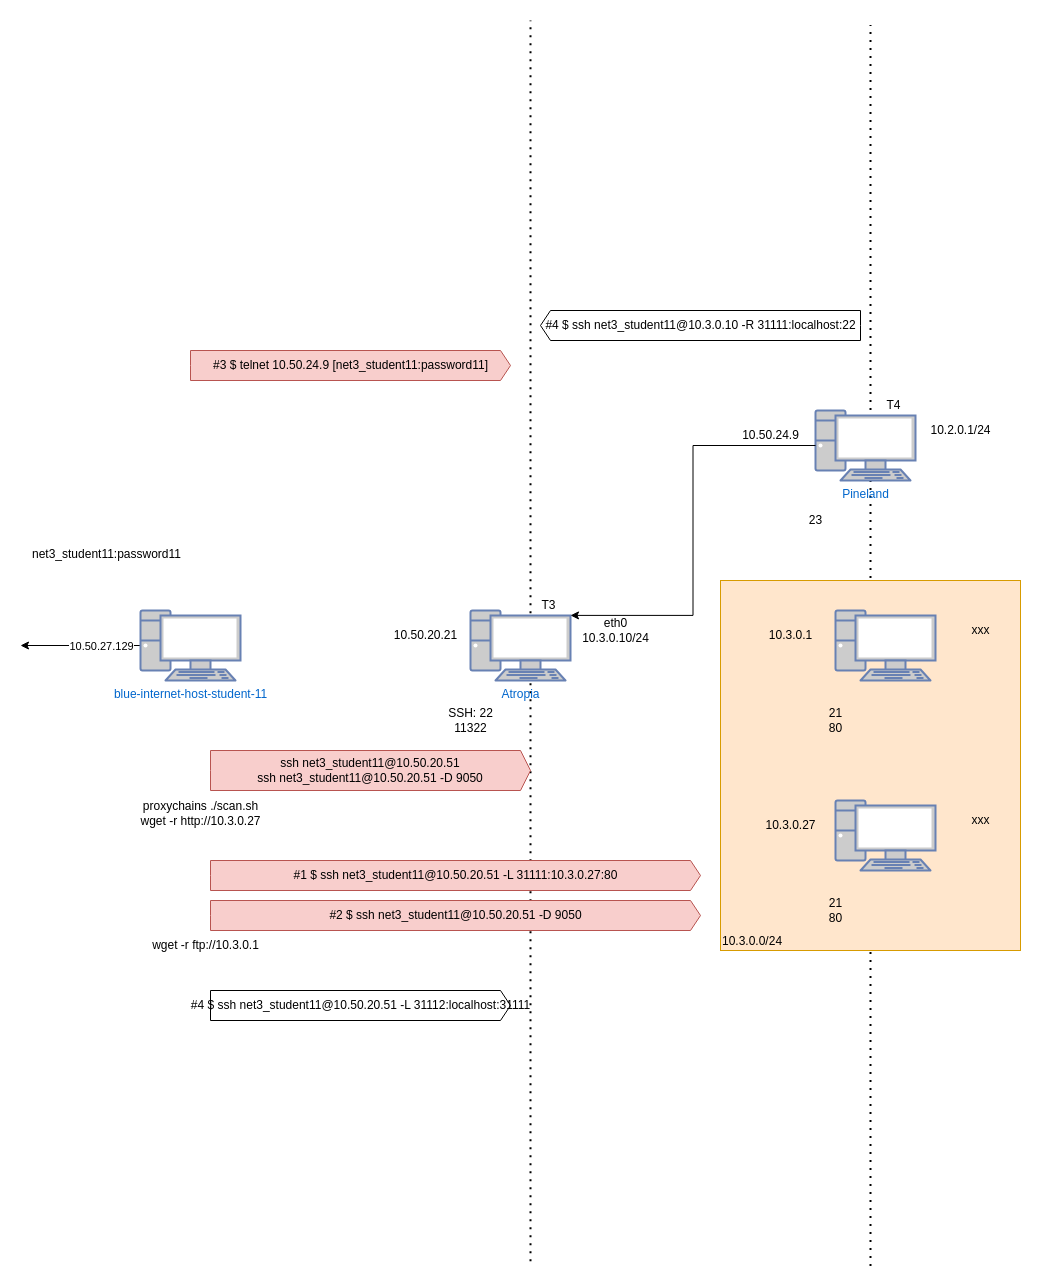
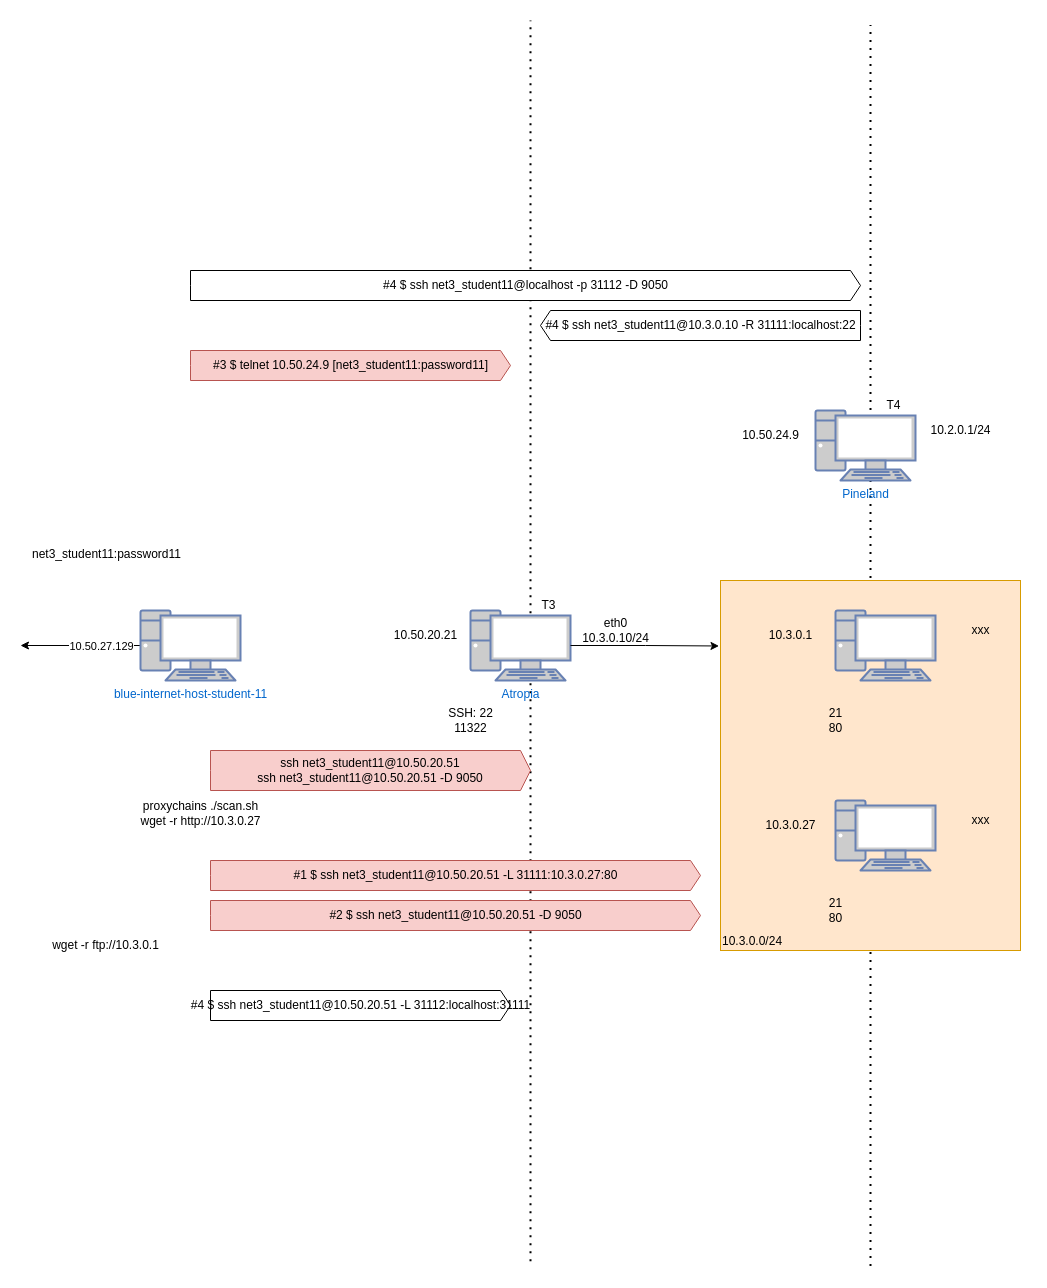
  <mxCell id="0" />
  <mxCell id="1" parent="0" />
  <mxCell id="2" value="" style="endArrow=none;dashed=1;html=1;dashPattern=1 3;strokeWidth=2;rounded=0;" edge="1" parent="1"><mxGeometry width="50" height="50" relative="1" as="geometry"><mxPoint x="870" y="1265.42" as="sourcePoint" /><mxPoint x="870" y="24.587" as="targetPoint" /></mxGeometry></mxCell>
  <mxCell id="3" value="" style="endArrow=none;dashed=1;html=1;dashPattern=1 3;strokeWidth=2;rounded=0;" edge="1" parent="1"><mxGeometry width="50" height="50" relative="1" as="geometry"><mxPoint x="530" y="1260.833" as="sourcePoint" /><mxPoint x="530" y="20" as="targetPoint" /></mxGeometry></mxCell>
  <mxCell id="4" value="&#10;10.3.0.0/24" style="rounded=0;verticalAlign=bottom;align=left;fillColor=#ffe6cc;strokeColor=#d79b00;" vertex="1" parent="1"><mxGeometry x="720" y="580" width="300" height="370" as="geometry" /></mxCell>
  <mxCell id="5" style="edgeStyle=orthogonalEdgeStyle;rounded=0;orthogonalLoop=1;jettySize=auto;html=1;exitX=0;exitY=0.5;exitDx=0;exitDy=0;exitPerimeter=0;" edge="1" parent="1" source="7"><mxGeometry relative="1" as="geometry"><mxPoint x="20" y="645" as="targetPoint" /></mxGeometry></mxCell>
  <mxCell id="6" value="10.50.27.129" style="edgeLabel;html=1;align=center;verticalAlign=middle;resizable=0;points=[];" vertex="1" connectable="0" parent="5"><mxGeometry x="-0.569" y="-2" relative="1" as="geometry"><mxPoint x="-14" y="2" as="offset" /></mxGeometry></mxCell>
  <mxCell id="7" value="blue-internet-host-student-11" style="fontColor=#0066CC;verticalAlign=top;verticalLabelPosition=bottom;labelPosition=center;align=center;html=1;outlineConnect=0;fillColor=#CCCCCC;strokeColor=#6881B3;gradientColor=none;gradientDirection=north;strokeWidth=2;shape=mxgraph.networks.pc;" vertex="1" parent="1"><mxGeometry x="140" y="610" width="100" height="70" as="geometry" /></mxCell>
  <mxCell id="8" value="net3_student11:password11" style="text;whiteSpace=wrap;" vertex="1" parent="1"><mxGeometry x="30" y="540" width="170" height="40" as="geometry" /></mxCell>
  <mxCell id="9" value="ssh&amp;nbsp;&lt;span style=&quot;text-align: left; text-wrap: wrap;&quot;&gt;net3_student11@10.50.20.51&lt;/span&gt;&lt;div&gt;&lt;span style=&quot;text-align: left; text-wrap: wrap;&quot;&gt;ssh&amp;nbsp;&lt;/span&gt;&lt;span style=&quot;text-align: left; text-wrap: wrap; background-color: initial;&quot;&gt;net3_student11@10.50.20.51 -D 9050&lt;/span&gt;&lt;/div&gt;" style="html=1;shadow=0;dashed=0;align=center;verticalAlign=middle;shape=mxgraph.arrows2.arrow;dy=0;dx=10;notch=0;whiteSpace=wrap;fillColor=#f8cecc;strokeColor=#b85450;" vertex="1" parent="1"><mxGeometry x="210" y="750" width="320" height="40" as="geometry" /></mxCell>
  <mxCell id="10" value="proxychains ./scan.sh&lt;div&gt;wget -r http://10.3.0.27&lt;br&gt;&lt;/div&gt;" style="text;html=1;align=center;verticalAlign=middle;resizable=0;points=[];autosize=1;strokeColor=none;fillColor=none;" vertex="1" parent="1"><mxGeometry x="130" y="793" width="140" height="40" as="geometry" /></mxCell>
  <mxCell id="11" value="" style="group" vertex="1" connectable="0" parent="1"><mxGeometry x="435" y="590" width="225" height="150" as="geometry" /></mxCell>
  <mxCell id="12" value="" style="group" vertex="1" connectable="0" parent="11"><mxGeometry y="20" width="225" height="130" as="geometry" /></mxCell>
  <mxCell id="13" value="Atropia&lt;div&gt;&lt;br&gt;&lt;/div&gt;" style="fontColor=#0066CC;verticalAlign=top;verticalLabelPosition=bottom;labelPosition=center;align=center;html=1;outlineConnect=0;fillColor=#CCCCCC;strokeColor=#6881B3;gradientColor=none;gradientDirection=north;strokeWidth=2;shape=mxgraph.networks.pc;" vertex="1" parent="12"><mxGeometry x="35" width="100" height="70" as="geometry" /></mxCell>
  <mxCell id="14" value="SSH: 22&lt;div&gt;11322&lt;/div&gt;" style="text;html=1;align=center;verticalAlign=middle;resizable=0;points=[];autosize=1;strokeColor=none;fillColor=none;" vertex="1" parent="12"><mxGeometry y="90" width="70" height="40" as="geometry" /></mxCell>
  <mxCell id="15" value="eth0&lt;div&gt;10.3.0.10/24&lt;/div&gt;" style="text;html=1;align=center;verticalAlign=middle;resizable=0;points=[];autosize=1;strokeColor=none;fillColor=none;" vertex="1" parent="12"><mxGeometry x="135" width="90" height="40" as="geometry" /></mxCell>
  <mxCell id="16" value="10.50.20.21" style="text;html=1;align=center;verticalAlign=middle;resizable=0;points=[];autosize=1;strokeColor=none;fillColor=none;" vertex="1" parent="12"><mxGeometry x="-55" y="10" width="90" height="30" as="geometry" /></mxCell>
  <mxCell id="17" value="T3" style="text;html=1;align=center;verticalAlign=middle;resizable=0;points=[];autosize=1;strokeColor=none;fillColor=none;" vertex="1" parent="11"><mxGeometry x="92.5" width="40" height="30" as="geometry" /></mxCell>
  <mxCell id="18" value="" style="group" vertex="1" connectable="0" parent="1"><mxGeometry x="780" y="390" width="225" height="150" as="geometry" /></mxCell>
  <mxCell id="19" value="" style="group" vertex="1" connectable="0" parent="18"><mxGeometry y="20" width="225" height="130" as="geometry" /></mxCell>
  <mxCell id="20" value="&lt;div&gt;Pineland&lt;/div&gt;" style="fontColor=#0066CC;verticalAlign=top;verticalLabelPosition=bottom;labelPosition=center;align=center;html=1;outlineConnect=0;fillColor=#CCCCCC;strokeColor=#6881B3;gradientColor=none;gradientDirection=north;strokeWidth=2;shape=mxgraph.networks.pc;" vertex="1" parent="19"><mxGeometry x="35" width="100" height="70" as="geometry" /></mxCell>
- <mxCell id="21" value="23" style="text;html=1;align=center;verticalAlign=middle;resizable=0;points=[];autosize=1;strokeColor=none;fillColor=none;" vertex="1" parent="19"><mxGeometry x="15" y="95" width="40" height="30" as="geometry" /></mxCell>
  <mxCell id="22" value="10.2.0.1/24" style="text;html=1;align=center;verticalAlign=middle;resizable=0;points=[];autosize=1;strokeColor=none;fillColor=none;" vertex="1" parent="19"><mxGeometry x="140" y="5" width="80" height="30" as="geometry" /></mxCell>
  <mxCell id="23" value="10.50.24.9" style="text;html=1;align=center;verticalAlign=middle;resizable=0;points=[];autosize=1;strokeColor=none;fillColor=none;" vertex="1" parent="19"><mxGeometry x="-50" y="10" width="80" height="30" as="geometry" /></mxCell>
  <mxCell id="24" value="T4" style="text;html=1;align=center;verticalAlign=middle;resizable=0;points=[];autosize=1;strokeColor=none;fillColor=none;" vertex="1" parent="18"><mxGeometry x="92.5" width="40" height="30" as="geometry" /></mxCell>
  <mxCell id="25" value="" style="group" vertex="1" connectable="0" parent="1"><mxGeometry x="800" y="590" width="225" height="150" as="geometry" /></mxCell>
  <mxCell id="26" value="" style="group" vertex="1" connectable="0" parent="25"><mxGeometry y="20" width="225" height="130" as="geometry" /></mxCell>
  <mxCell id="27" value="" style="fontColor=#0066CC;verticalAlign=top;verticalLabelPosition=bottom;labelPosition=center;align=center;html=1;outlineConnect=0;fillColor=#CCCCCC;strokeColor=#6881B3;gradientColor=none;gradientDirection=north;strokeWidth=2;shape=mxgraph.networks.pc;" vertex="1" parent="26"><mxGeometry x="35" width="100" height="70" as="geometry" /></mxCell>
  <mxCell id="28" value="21&lt;div&gt;80&lt;/div&gt;" style="text;html=1;align=center;verticalAlign=middle;resizable=0;points=[];autosize=1;strokeColor=none;fillColor=none;" vertex="1" parent="26"><mxGeometry x="15" y="90" width="40" height="40" as="geometry" /></mxCell>
  <mxCell id="29" value="xxx" style="text;html=1;align=center;verticalAlign=middle;resizable=0;points=[];autosize=1;strokeColor=none;fillColor=none;" vertex="1" parent="26"><mxGeometry x="160" y="5" width="40" height="30" as="geometry" /></mxCell>
  <mxCell id="30" value="10.3.0.1" style="text;html=1;align=center;verticalAlign=middle;resizable=0;points=[];autosize=1;strokeColor=none;fillColor=none;" vertex="1" parent="26"><mxGeometry x="-45" y="10" width="70" height="30" as="geometry" /></mxCell>
  <mxCell id="31" value="" style="group" vertex="1" connectable="0" parent="1"><mxGeometry x="800" y="780" width="225" height="150" as="geometry" /></mxCell>
  <mxCell id="32" value="" style="group" vertex="1" connectable="0" parent="31"><mxGeometry y="20" width="225" height="130" as="geometry" /></mxCell>
  <mxCell id="33" value="" style="fontColor=#0066CC;verticalAlign=top;verticalLabelPosition=bottom;labelPosition=center;align=center;html=1;outlineConnect=0;fillColor=#CCCCCC;strokeColor=#6881B3;gradientColor=none;gradientDirection=north;strokeWidth=2;shape=mxgraph.networks.pc;" vertex="1" parent="32"><mxGeometry x="35" width="100" height="70" as="geometry" /></mxCell>
  <mxCell id="34" value="21&lt;div&gt;80&lt;/div&gt;" style="text;html=1;align=center;verticalAlign=middle;resizable=0;points=[];autosize=1;strokeColor=none;fillColor=none;" vertex="1" parent="32"><mxGeometry x="15" y="90" width="40" height="40" as="geometry" /></mxCell>
  <mxCell id="35" value="xxx" style="text;html=1;align=center;verticalAlign=middle;resizable=0;points=[];autosize=1;strokeColor=none;fillColor=none;" vertex="1" parent="32"><mxGeometry x="160" y="5" width="40" height="30" as="geometry" /></mxCell>
  <mxCell id="36" value="10.3.0.27" style="text;html=1;align=center;verticalAlign=middle;resizable=0;points=[];autosize=1;strokeColor=none;fillColor=none;" vertex="1" parent="32"><mxGeometry x="-45" y="10" width="70" height="30" as="geometry" /></mxCell>
+ <mxCell id="37" style="edgeStyle=orthogonalEdgeStyle;rounded=0;orthogonalLoop=1;jettySize=auto;html=1;exitX=1;exitY=0.5;exitDx=0;exitDy=0;exitPerimeter=0;entryX=-0.005;entryY=0.177;entryDx=0;entryDy=0;entryPerimeter=0;" edge="1" parent="1" source="13" target="4"><mxGeometry relative="1" as="geometry" /></mxCell>
  <mxCell id="38" value="#1 $ ssh net3_student11@10.50.20.51 -L 31111:10.3.0.27:80" style="html=1;shadow=0;dashed=0;align=center;verticalAlign=middle;shape=mxgraph.arrows2.arrow;dy=0;dx=10;notch=0;fillColor=#f8cecc;strokeColor=#b85450;" vertex="1" parent="1"><mxGeometry x="210" y="860" width="490" height="30" as="geometry" /></mxCell>
  <mxCell id="39" value="#2 $ ssh net3_student11@10.50.20.51 -D 9050" style="html=1;shadow=0;dashed=0;align=center;verticalAlign=middle;shape=mxgraph.arrows2.arrow;dy=0;dx=10;notch=0;fillColor=#f8cecc;strokeColor=#b85450;" vertex="1" parent="1"><mxGeometry x="210" y="900" width="490" height="30" as="geometry" /></mxCell>
- <mxCell id="40" value="wget -r ftp://10.3.0.1" style="text;html=1;align=center;verticalAlign=middle;resizable=0;points=[];autosize=1;strokeColor=none;fillColor=none;" vertex="1" parent="1"><mxGeometry x="140" y="930" width="130" height="30" as="geometry" /></mxCell>
+ <mxCell id="40" value="wget -r ftp://10.3.0.1" style="text;html=1;align=center;verticalAlign=middle;resizable=0;points=[];autosize=1;strokeColor=none;fillColor=none;" vertex="1" parent="1"><mxGeometry x="40" y="930" width="130" height="30" as="geometry" /></mxCell>
  <mxCell id="41" value="#3 $ telnet 10.50.24.9 [&lt;span style=&quot;text-align: left; text-wrap: wrap;&quot;&gt;net3_student11:password11]&lt;/span&gt;" style="html=1;shadow=0;dashed=0;align=center;verticalAlign=middle;shape=mxgraph.arrows2.arrow;dy=0;dx=10;notch=0;fillColor=#f8cecc;strokeColor=#b85450;" vertex="1" parent="1"><mxGeometry x="190" y="350" width="320" height="30" as="geometry" /></mxCell>
- <mxCell id="42" style="edgeStyle=orthogonalEdgeStyle;rounded=0;orthogonalLoop=1;jettySize=auto;html=1;exitX=0;exitY=0.5;exitDx=0;exitDy=0;exitPerimeter=0;entryX=1;entryY=0.07;entryDx=0;entryDy=0;entryPerimeter=0;" edge="1" parent="1" source="20" target="13"><mxGeometry relative="1" as="geometry" /></mxCell>
  <mxCell id="43" value="#4 $ ssh net3_student11@10.3.0.10 -R 31111:localhost:22" style="html=1;shadow=0;dashed=0;align=center;verticalAlign=middle;shape=mxgraph.arrows2.arrow;dy=0;dx=10;notch=0;flipH=1;" vertex="1" parent="1"><mxGeometry x="540" y="310" width="320" height="30" as="geometry" /></mxCell>
  <mxCell id="44" value="#4 $ ssh net3_student11@10.50.20.51 -L 31112:localhost:31111" style="html=1;shadow=0;dashed=0;align=center;verticalAlign=middle;shape=mxgraph.arrows2.arrow;dy=0;dx=10;notch=0;" vertex="1" parent="1"><mxGeometry x="210" y="990" width="300" height="30" as="geometry" /></mxCell>
+ <mxCell id="45" value="#4 $ ssh net3_student11@localhost -p 31112 -D 9050" style="html=1;shadow=0;dashed=0;align=center;verticalAlign=middle;shape=mxgraph.arrows2.arrow;dy=0;dx=10;notch=0;" vertex="1" parent="1"><mxGeometry x="190" y="270" width="670" height="30" as="geometry" /></mxCell>
